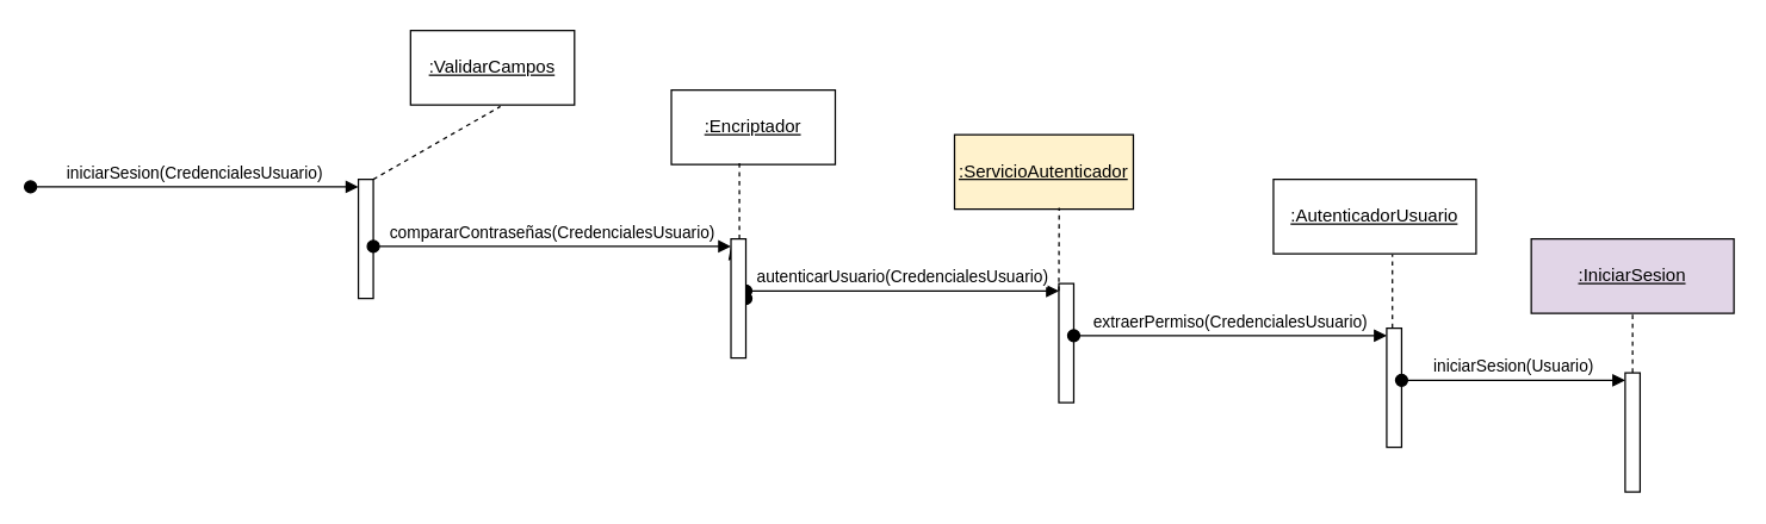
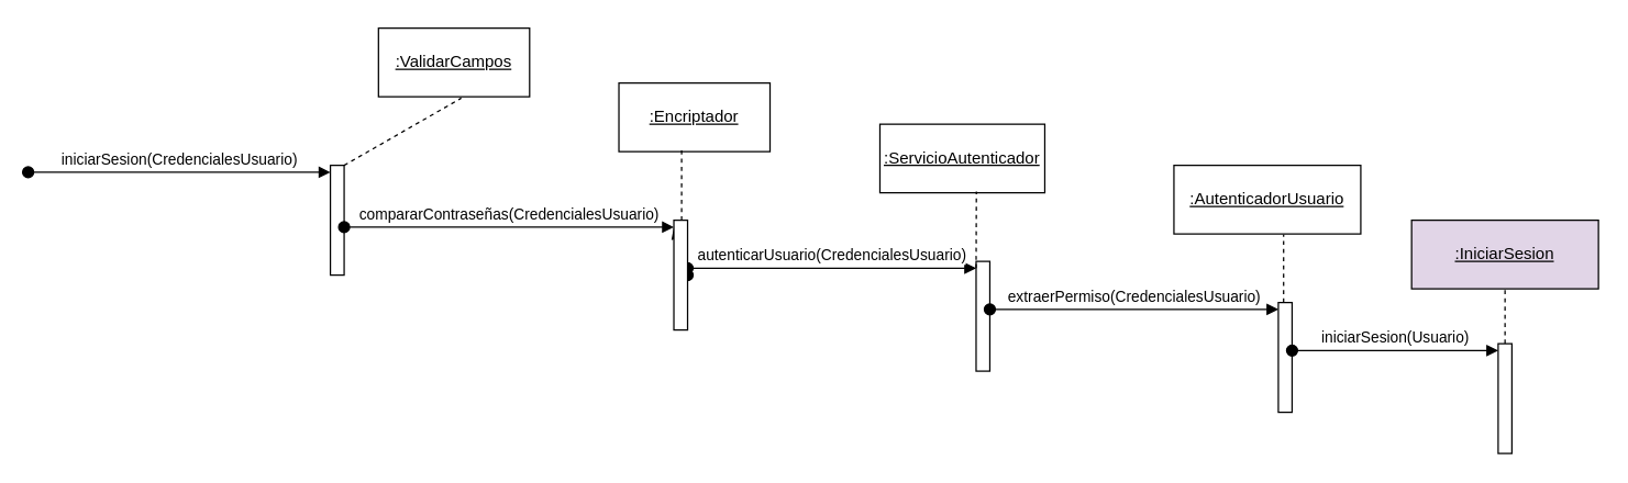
  <mxCell id="0" />
  <mxCell id="1" parent="0" />
  <mxCell id="2" value="&lt;u&gt;:ValidarCampos&lt;/u&gt;" style="html=1;whiteSpace=wrap;" vertex="1" parent="1"><mxGeometry x="275" y="20" width="110" height="50" as="geometry" /></mxCell>
  <mxCell id="3" value="" style="html=1;points=[[0,0,0,0,5],[0,1,0,0,-5],[1,0,0,0,5],[1,1,0,0,-5]];perimeter=orthogonalPerimeter;outlineConnect=0;targetShapes=umlLifeline;portConstraint=eastwest;newEdgeStyle={&quot;curved&quot;:0,&quot;rounded&quot;:0};" vertex="1" parent="1"><mxGeometry x="240" y="120" width="10" height="80" as="geometry" /></mxCell>
  <mxCell id="4" value="iniciarSesion(CredencialesUsuario)" style="html=1;verticalAlign=bottom;startArrow=oval;endArrow=block;startSize=8;curved=0;rounded=0;entryX=0;entryY=0;entryDx=0;entryDy=5;" edge="1" parent="1" target="3"><mxGeometry relative="1" as="geometry"><mxPoint x="20" y="125" as="sourcePoint" /></mxGeometry></mxCell>
  <mxCell id="5" value="compararContraseñas(CredencialesUsuario)" style="html=1;verticalAlign=bottom;startArrow=oval;endArrow=block;startSize=8;curved=0;rounded=0;entryX=0;entryY=0;entryDx=0;entryDy=5;" edge="1" parent="1" target="18"><mxGeometry relative="1" as="geometry"><mxPoint x="250" y="165" as="sourcePoint" /></mxGeometry></mxCell>
  <mxCell id="6" value="&lt;u&gt;:Encriptador&lt;/u&gt;" style="html=1;whiteSpace=wrap;" vertex="1" parent="1"><mxGeometry x="450" y="60" width="110" height="50" as="geometry" /></mxCell>
  <mxCell id="7" value="" style="html=1;points=[[0,0,0,0,5],[0,1,0,0,-5],[1,0,0,0,5],[1,1,0,0,-5]];perimeter=orthogonalPerimeter;outlineConnect=0;targetShapes=umlLifeline;portConstraint=eastwest;newEdgeStyle={&quot;curved&quot;:0,&quot;rounded&quot;:0};" vertex="1" parent="1"><mxGeometry x="710" y="190" width="10" height="80" as="geometry" /></mxCell>
  <mxCell id="8" value="autenticarUsuario(CredencialesUsuario)" style="html=1;verticalAlign=bottom;startArrow=oval;endArrow=block;startSize=8;curved=0;rounded=0;entryX=0;entryY=0;entryDx=0;entryDy=5;" edge="1" parent="1" target="7" source="18"><mxGeometry relative="1" as="geometry"><mxPoint x="500" y="200" as="sourcePoint" /><mxPoint as="offset" /></mxGeometry></mxCell>
- <mxCell id="9" value="&lt;u&gt;:ServicioAutenticador&lt;/u&gt;" style="html=1;whiteSpace=wrap;fillColor=#fff2cc;" vertex="1" parent="1"><mxGeometry x="640" y="90" width="120" height="50" as="geometry" /></mxCell>
+ <mxCell id="9" value="&lt;u&gt;:ServicioAutenticador&lt;/u&gt;" style="html=1;whiteSpace=wrap;" vertex="1" parent="1"><mxGeometry x="640" y="90" width="120" height="50" as="geometry" /></mxCell>
  <mxCell id="10" value="" style="html=1;points=[[0,0,0,0,5],[0,1,0,0,-5],[1,0,0,0,5],[1,1,0,0,-5]];perimeter=orthogonalPerimeter;outlineConnect=0;targetShapes=umlLifeline;portConstraint=eastwest;newEdgeStyle={&quot;curved&quot;:0,&quot;rounded&quot;:0};" vertex="1" parent="1"><mxGeometry x="930" y="220" width="10" height="80" as="geometry" /></mxCell>
  <mxCell id="11" value="extraerPermiso(CredencialesUsuario)" style="html=1;verticalAlign=bottom;startArrow=oval;endArrow=block;startSize=8;curved=0;rounded=0;entryX=0;entryY=0;entryDx=0;entryDy=5;" edge="1" parent="1" target="10" source="7"><mxGeometry relative="1" as="geometry"><mxPoint x="690" y="230" as="sourcePoint" /></mxGeometry></mxCell>
  <mxCell id="12" value="&lt;u&gt;:AutenticadorUsuario&lt;/u&gt;" style="html=1;whiteSpace=wrap;" vertex="1" parent="1"><mxGeometry x="854" y="120" width="136" height="50" as="geometry" /></mxCell>
  <mxCell id="13" value="" style="endArrow=none;dashed=1;html=1;rounded=0;entryX=0.548;entryY=1.02;entryDx=0;entryDy=0;entryPerimeter=0;" edge="1" parent="1" source="3" target="2"><mxGeometry width="50" height="50" relative="1" as="geometry"><mxPoint x="400" y="200" as="sourcePoint" /><mxPoint x="450" y="150" as="targetPoint" /></mxGeometry></mxCell>
  <mxCell id="14" value="" style="endArrow=none;dashed=1;html=1;rounded=0;entryX=0.415;entryY=0.98;entryDx=0;entryDy=0;entryPerimeter=0;" edge="1" parent="1" source="18" target="6"><mxGeometry width="50" height="50" relative="1" as="geometry"><mxPoint x="250" y="130" as="sourcePoint" /><mxPoint x="250" y="41" as="targetPoint" /></mxGeometry></mxCell>
  <mxCell id="15" value="" style="endArrow=none;dashed=1;html=1;rounded=0;entryX=0.585;entryY=0.98;entryDx=0;entryDy=0;entryPerimeter=0;exitX=0;exitY=0;exitDx=0;exitDy=5;exitPerimeter=0;" edge="1" parent="1" target="9" source="7"><mxGeometry width="50" height="50" relative="1" as="geometry"><mxPoint x="690" y="190" as="sourcePoint" /><mxPoint x="684.67" y="115" as="targetPoint" /></mxGeometry></mxCell>
  <mxCell id="16" value="" style="endArrow=none;dashed=1;html=1;rounded=0;entryX=0.587;entryY=1.011;entryDx=0;entryDy=0;entryPerimeter=0;" edge="1" parent="1" source="10" target="12"><mxGeometry width="50" height="50" relative="1" as="geometry"><mxPoint x="340" y="135" as="sourcePoint" /><mxPoint x="340" y="46" as="targetPoint" /></mxGeometry></mxCell>
  <mxCell id="17" value="" style="html=1;verticalAlign=bottom;startArrow=oval;endArrow=block;startSize=8;curved=0;rounded=0;entryX=0;entryY=0;entryDx=0;entryDy=5;" edge="1" parent="1" target="18"><mxGeometry relative="1" as="geometry"><mxPoint x="500" y="200" as="sourcePoint" /><mxPoint as="offset" /><mxPoint x="680" y="200" as="targetPoint" /></mxGeometry></mxCell>
  <mxCell id="18" value="" style="html=1;points=[[0,0,0,0,5],[0,1,0,0,-5],[1,0,0,0,5],[1,1,0,0,-5]];perimeter=orthogonalPerimeter;outlineConnect=0;targetShapes=umlLifeline;portConstraint=eastwest;newEdgeStyle={&quot;curved&quot;:0,&quot;rounded&quot;:0};" vertex="1" parent="1"><mxGeometry x="490" y="160" width="10" height="80" as="geometry" /></mxCell>
  <mxCell id="19" value="" style="html=1;points=[[0,0,0,0,5],[0,1,0,0,-5],[1,0,0,0,5],[1,1,0,0,-5]];perimeter=orthogonalPerimeter;outlineConnect=0;targetShapes=umlLifeline;portConstraint=eastwest;newEdgeStyle={&quot;curved&quot;:0,&quot;rounded&quot;:0};" vertex="1" parent="1"><mxGeometry x="1090" y="250" width="10" height="80" as="geometry" /></mxCell>
  <mxCell id="20" value="iniciarSesion(Usuario)" style="html=1;verticalAlign=bottom;startArrow=oval;endArrow=block;startSize=8;curved=0;rounded=0;entryX=0;entryY=0;entryDx=0;entryDy=5;" edge="1" target="19" parent="1"><mxGeometry relative="1" as="geometry"><mxPoint x="940" y="255" as="sourcePoint" /></mxGeometry></mxCell>
  <mxCell id="21" value="&lt;u&gt;:IniciarSesion&lt;/u&gt;" style="html=1;whiteSpace=wrap;fillColor=#e1d5e7;" vertex="1" parent="1"><mxGeometry x="1027" y="160" width="136" height="50" as="geometry" /></mxCell>
  <mxCell id="22" value="" style="endArrow=none;dashed=1;html=1;rounded=0;entryX=0.5;entryY=1;entryDx=0;entryDy=0;" edge="1" parent="1" source="19" target="21"><mxGeometry width="50" height="50" relative="1" as="geometry"><mxPoint x="944" y="230" as="sourcePoint" /><mxPoint x="944" y="181" as="targetPoint" /></mxGeometry></mxCell>
